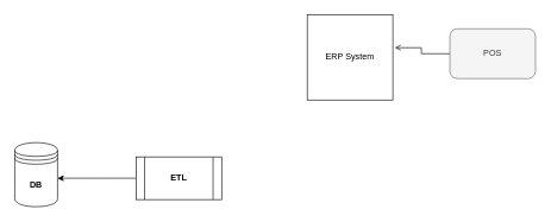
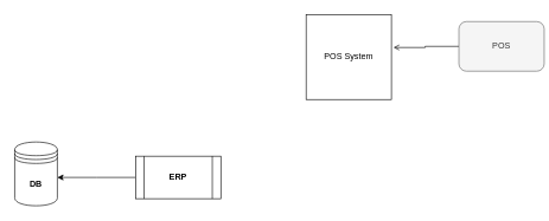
  <mxCell id="0" />
  <mxCell id="1" parent="0" />
  <mxCell id="2" style="edgeStyle=orthogonalEdgeStyle;rounded=0;orthogonalLoop=1;jettySize=auto;html=1;entryX=1.025;entryY=0.388;entryDx=0;entryDy=0;entryPerimeter=0;endArrow=open;" edge="1" parent="1" source="3" target="4"><mxGeometry relative="1" as="geometry" /></mxCell>
- <mxCell id="3" value="POS" style="rounded=1;whiteSpace=wrap;html=1;fillColor=#f5f5f5;strokeColor=#666666;fontColor=#333333;" vertex="1" parent="1"><mxGeometry x="630" y="40" width="120" height="70" as="geometry" /></mxCell>
- <mxCell id="4" value="ERP System" style="whiteSpace=wrap;html=1;aspect=fixed;" vertex="1" parent="1"><mxGeometry x="430" y="20" width="120" height="120" as="geometry" /></mxCell>
+ <mxCell id="3" value="POS" style="rounded=1;whiteSpace=wrap;html=1;fillColor=#f5f5f5;strokeColor=#666666;fontColor=#333333;" vertex="1" parent="1"><mxGeometry x="645" y="30" width="120" height="70" as="geometry" /></mxCell>
+ <mxCell id="4" value="POS System" style="whiteSpace=wrap;html=1;aspect=fixed;" vertex="1" parent="1"><mxGeometry x="430" y="20" width="120" height="120" as="geometry" /></mxCell>
  <mxCell id="5" style="edgeStyle=orthogonalEdgeStyle;rounded=0;orthogonalLoop=1;jettySize=auto;html=1;entryX=1;entryY=0.5;entryDx=0;entryDy=0;entryPerimeter=0;" edge="1" parent="1" source="6"><mxGeometry relative="1" as="geometry"><mxPoint x="80" y="250" as="targetPoint" /></mxGeometry></mxCell>
- <mxCell id="6" value="&lt;b&gt;ETL&lt;/b&gt;" style="shape=process;whiteSpace=wrap;html=1;backgroundOutline=1;" vertex="1" parent="1"><mxGeometry x="190" y="220" width="120" height="60" as="geometry" /></mxCell>
+ <mxCell id="6" value="&lt;b&gt;ERP&lt;/b&gt;" style="shape=process;whiteSpace=wrap;html=1;backgroundOutline=1;" vertex="1" parent="1"><mxGeometry x="190" y="220" width="120" height="60" as="geometry" /></mxCell>
  <mxCell id="7" value="&lt;b&gt;DB&lt;/b&gt;" style="shape=datastore;whiteSpace=wrap;html=1;" vertex="1" parent="1"><mxGeometry x="20" y="200" width="60" height="90" as="geometry" /></mxCell>
